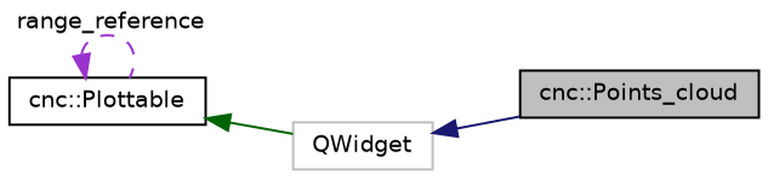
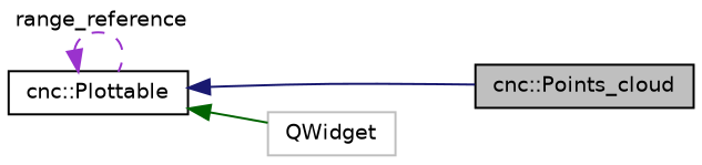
  digraph {
    rankdir=LR
    node [color=black fillcolor=white fontname=Helvetica fontsize=10 shape=record style=filled]
    edge [dir=back fontname=Helvetica fontsize=10 labelfontname=Helvetica labelfontsize=10 style=solid]
    n1 [fillcolor=grey75 fontcolor=black height=0.2 label="cnc::Points_cloud" width=0.4]
    n2 [height=0.2 label="cnc::Plottable" width=0.4]
    n3 [color=grey75 height=0.2 label=QWidget width=0.4]
-   n3 -> n1 [color=midnightblue]
+   n2 -> n1 [color=midnightblue]
    n2 -> n2 [color=darkorchid3 label=" range_reference" style=dashed]
    n2 -> n3 [color=darkgreen]
  }
